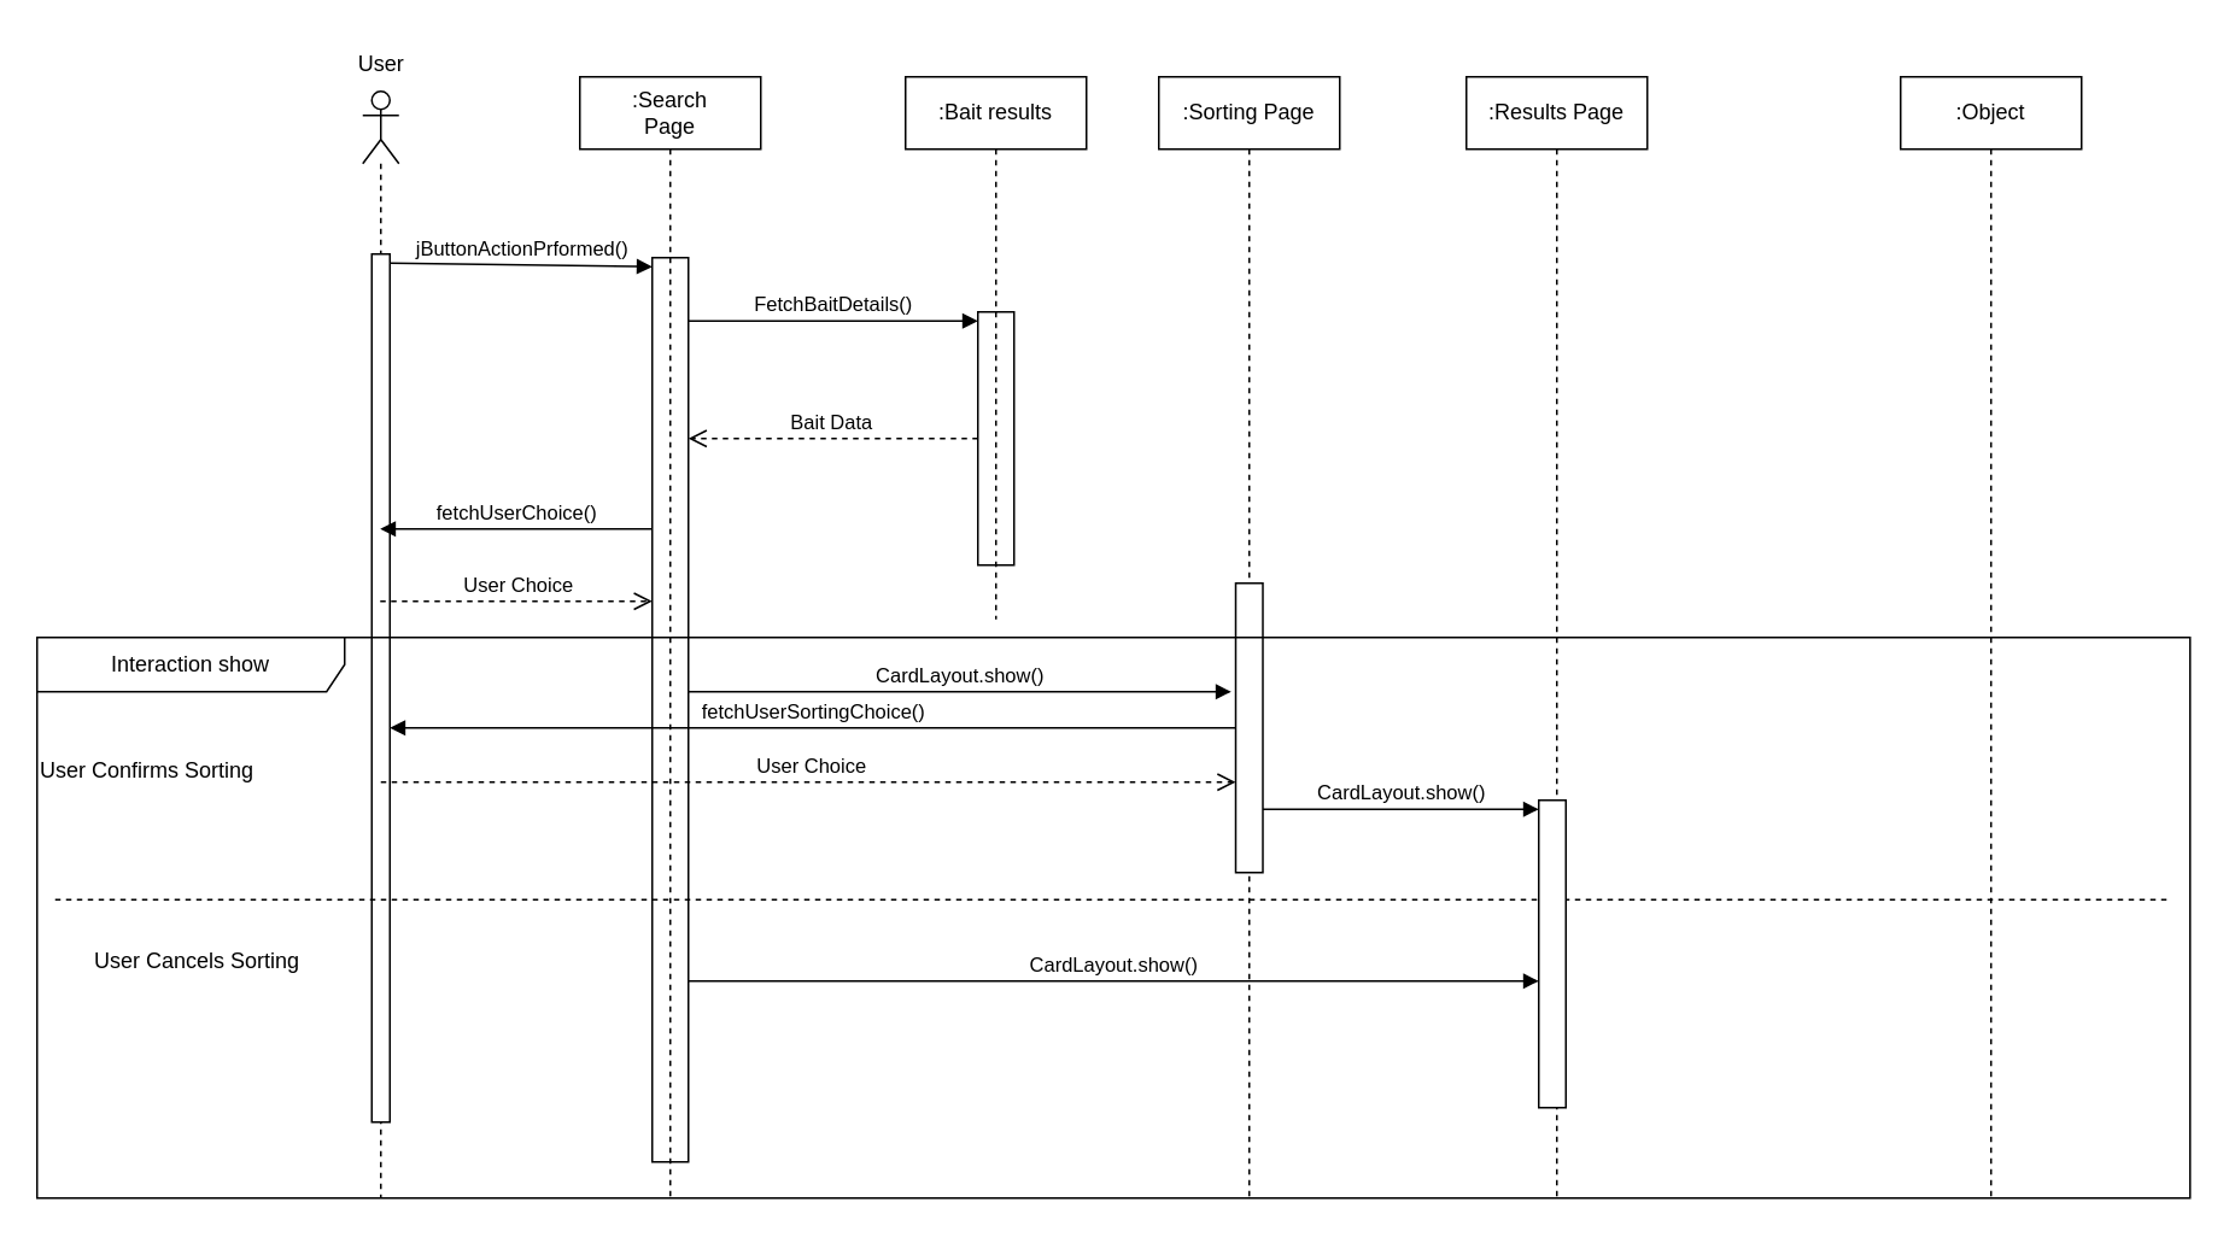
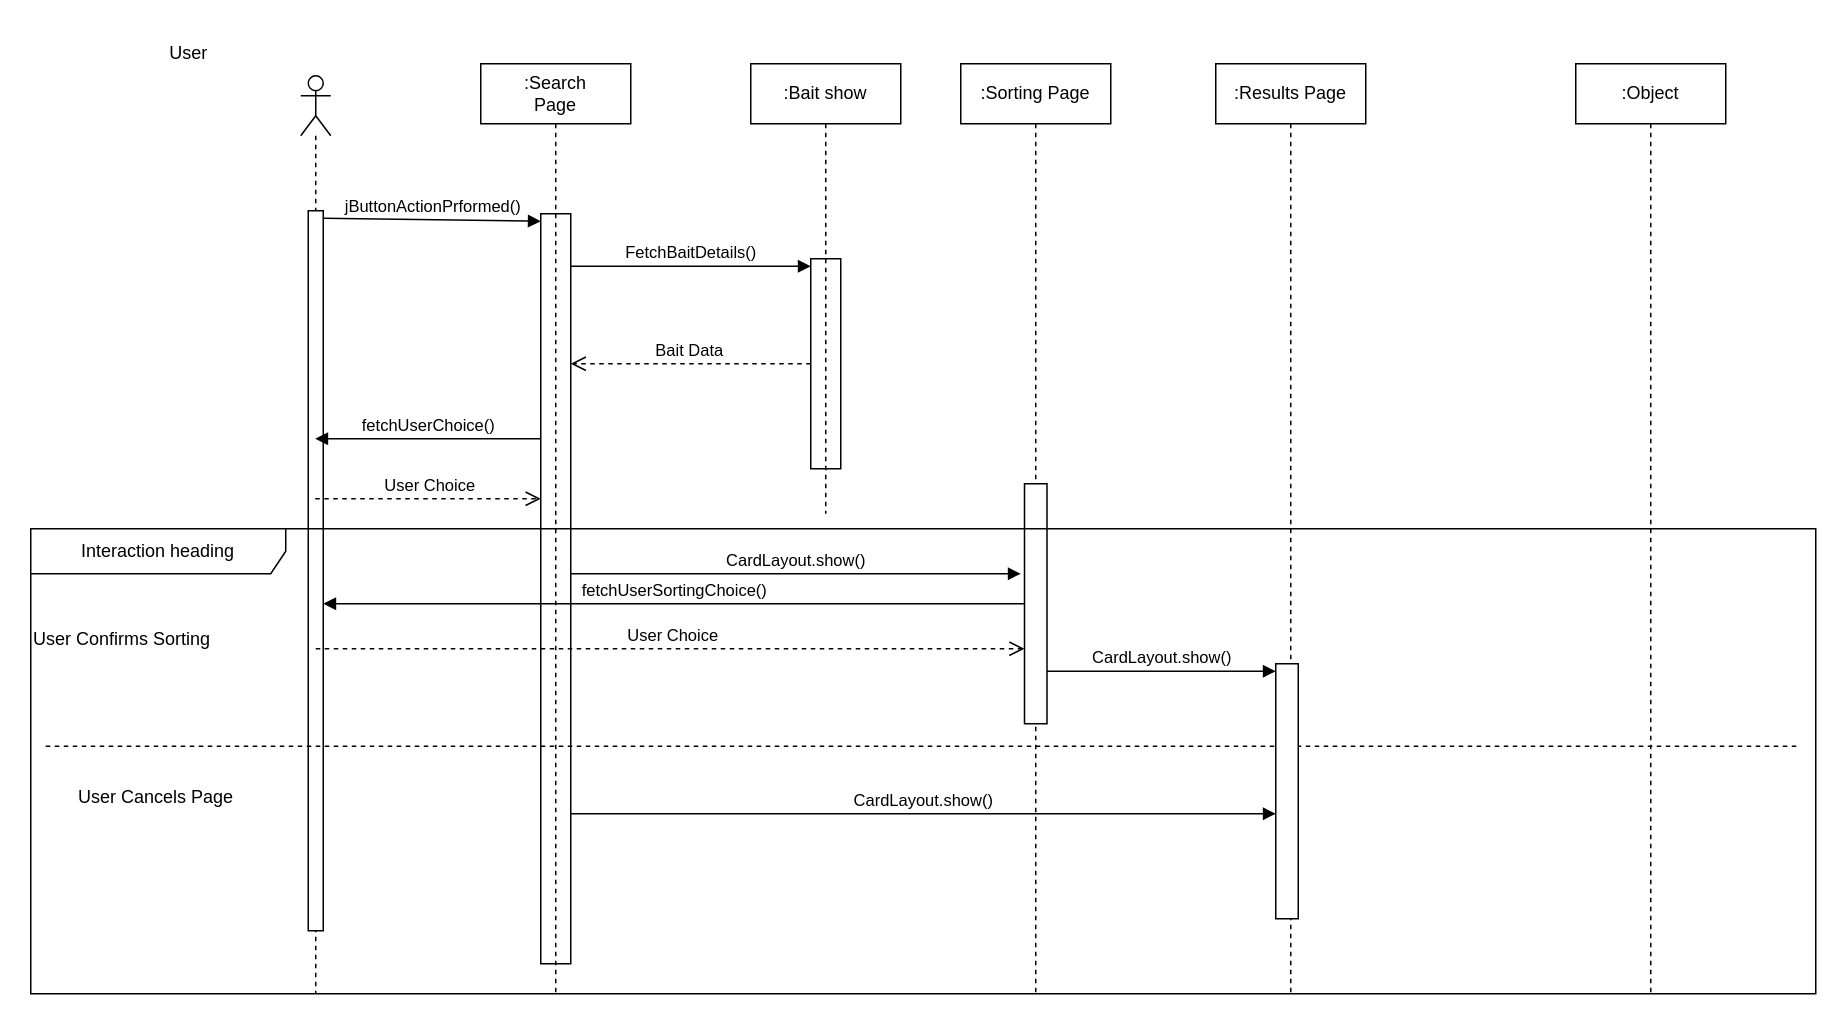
  <mxCell id="0" />
  <mxCell id="1" parent="0" />
  <mxCell id="2" value="" style="shape=umlLifeline;perimeter=lifelinePerimeter;whiteSpace=wrap;html=1;container=1;dropTarget=0;collapsible=0;recursiveResize=0;outlineConnect=0;portConstraint=eastwest;newEdgeStyle={&quot;curved&quot;:0,&quot;rounded&quot;:0};participant=umlActor;" parent="1" vertex="1"><mxGeometry x="200" y="50" width="20" height="612" as="geometry" /></mxCell>
  <mxCell id="3" value="" style="html=1;points=[[0,0,0,0,5],[0,1,0,0,-5],[1,0,0,0,5],[1,1,0,0,-5]];perimeter=orthogonalPerimeter;outlineConnect=0;targetShapes=umlLifeline;portConstraint=eastwest;newEdgeStyle={&quot;curved&quot;:0,&quot;rounded&quot;:0};" parent="2" vertex="1"><mxGeometry x="5" y="90" width="10" height="480" as="geometry" /></mxCell>
- <mxCell id="4" value="User " style="text;html=1;align=center;verticalAlign=middle;resizable=0;points=[];autosize=1;strokeColor=none;fillColor=none;" parent="1" vertex="1"><mxGeometry x="185" y="20" width="50" height="30" as="geometry" /></mxCell>
+ <mxCell id="4" value="User " style="text;html=1;align=center;verticalAlign=middle;resizable=0;points=[];autosize=1;strokeColor=none;fillColor=none;" parent="1" vertex="1"><mxGeometry x="100" y="20" width="50" height="30" as="geometry" /></mxCell>
  <mxCell id="5" value="jButtonActionPrformed()" style="html=1;verticalAlign=bottom;endArrow=block;curved=0;rounded=0;entryX=0;entryY=0;entryDx=0;entryDy=5;entryPerimeter=0;exitX=1;exitY=0;exitDx=0;exitDy=5;exitPerimeter=0;" parent="1" source="3" target="6" edge="1"><mxGeometry width="80" relative="1" as="geometry"><mxPoint x="230" y="142" as="sourcePoint" /><mxPoint x="351" y="144" as="targetPoint" /></mxGeometry></mxCell>
  <mxCell id="6" value="" style="html=1;points=[[0,0,0,0,5],[0,1,0,0,-5],[1,0,0,0,5],[1,1,0,0,-5]];perimeter=orthogonalPerimeter;outlineConnect=0;targetShapes=umlLifeline;portConstraint=eastwest;newEdgeStyle={&quot;curved&quot;:0,&quot;rounded&quot;:0};" parent="1" vertex="1"><mxGeometry x="360" y="142" width="20" height="500" as="geometry" /></mxCell>
  <mxCell id="7" value="" style="html=1;points=[[0,0,0,0,5],[0,1,0,0,-5],[1,0,0,0,5],[1,1,0,0,-5]];perimeter=orthogonalPerimeter;outlineConnect=0;targetShapes=umlLifeline;portConstraint=eastwest;newEdgeStyle={&quot;curved&quot;:0,&quot;rounded&quot;:0};" parent="1" vertex="1"><mxGeometry x="540" y="172" width="20" height="140" as="geometry" /></mxCell>
  <mxCell id="8" value="FetchBaitDetails()" style="html=1;verticalAlign=bottom;endArrow=block;curved=0;rounded=0;entryX=0;entryY=0;entryDx=0;entryDy=5;entryPerimeter=0;" parent="1" source="6" target="7" edge="1"><mxGeometry width="80" relative="1" as="geometry"><mxPoint x="380" y="192" as="sourcePoint" /><mxPoint x="525" y="192" as="targetPoint" /><mxPoint as="offset" /></mxGeometry></mxCell>
  <mxCell id="9" value="Bait Data" style="html=1;verticalAlign=bottom;endArrow=open;dashed=1;endSize=8;curved=0;rounded=0;" parent="1" source="7" target="6" edge="1"><mxGeometry x="0.007" relative="1" as="geometry"><mxPoint x="480" y="252" as="sourcePoint" /><mxPoint x="330" y="252" as="targetPoint" /><mxPoint as="offset" /></mxGeometry></mxCell>
  <mxCell id="10" value="fetchUserChoice()" style="html=1;verticalAlign=bottom;endArrow=block;curved=0;rounded=0;" parent="1" edge="1"><mxGeometry width="80" relative="1" as="geometry"><mxPoint x="360" y="292" as="sourcePoint" /><mxPoint x="209.667" y="292" as="targetPoint" /><mxPoint as="offset" /></mxGeometry></mxCell>
  <mxCell id="11" value="User Choice" style="html=1;verticalAlign=bottom;endArrow=open;dashed=1;endSize=8;curved=0;rounded=0;" parent="1" edge="1"><mxGeometry x="0.007" relative="1" as="geometry"><mxPoint x="209.667" y="332" as="sourcePoint" /><mxPoint x="360" y="332" as="targetPoint" /><mxPoint as="offset" /></mxGeometry></mxCell>
  <mxCell id="12" value="CardLayout.show()" style="html=1;verticalAlign=bottom;endArrow=block;curved=0;rounded=0;" parent="1" edge="1"><mxGeometry width="80" relative="1" as="geometry"><mxPoint x="380" y="382" as="sourcePoint" /><mxPoint x="680" y="382" as="targetPoint" /><mxPoint as="offset" /></mxGeometry></mxCell>
  <mxCell id="13" value=":Object" style="shape=umlLifeline;perimeter=lifelinePerimeter;whiteSpace=wrap;html=1;container=1;dropTarget=0;collapsible=0;recursiveResize=0;outlineConnect=0;portConstraint=eastwest;newEdgeStyle={&quot;curved&quot;:0,&quot;rounded&quot;:0};" parent="1" vertex="1"><mxGeometry x="1050" y="42" width="100" height="620" as="geometry" /></mxCell>
  <mxCell id="14" value=":Results Page" style="shape=umlLifeline;perimeter=lifelinePerimeter;whiteSpace=wrap;html=1;container=1;dropTarget=0;collapsible=0;recursiveResize=0;outlineConnect=0;portConstraint=eastwest;newEdgeStyle={&quot;curved&quot;:0,&quot;rounded&quot;:0};" parent="1" vertex="1"><mxGeometry x="810" y="42" width="100" height="620" as="geometry" /></mxCell>
  <mxCell id="15" value=":Sorting Page" style="shape=umlLifeline;perimeter=lifelinePerimeter;whiteSpace=wrap;html=1;container=1;dropTarget=0;collapsible=0;recursiveResize=0;outlineConnect=0;portConstraint=eastwest;newEdgeStyle={&quot;curved&quot;:0,&quot;rounded&quot;:0};" parent="1" vertex="1"><mxGeometry x="640" y="42" width="100" height="620" as="geometry" /></mxCell>
  <mxCell id="16" value="" style="html=1;points=[[0,0,0,0,5],[0,1,0,0,-5],[1,0,0,0,5],[1,1,0,0,-5]];perimeter=orthogonalPerimeter;outlineConnect=0;targetShapes=umlLifeline;portConstraint=eastwest;newEdgeStyle={&quot;curved&quot;:0,&quot;rounded&quot;:0};" parent="15" vertex="1"><mxGeometry x="42.5" y="280" width="15" height="160" as="geometry" /></mxCell>
- <mxCell id="17" value=":Bait results" style="shape=umlLifeline;perimeter=lifelinePerimeter;whiteSpace=wrap;html=1;container=1;dropTarget=0;collapsible=0;recursiveResize=0;outlineConnect=0;portConstraint=eastwest;newEdgeStyle={&quot;curved&quot;:0,&quot;rounded&quot;:0};" parent="1" vertex="1"><mxGeometry x="500" y="42" width="100" height="300" as="geometry" /></mxCell>
+ <mxCell id="17" value=":Bait show" style="shape=umlLifeline;perimeter=lifelinePerimeter;whiteSpace=wrap;html=1;container=1;dropTarget=0;collapsible=0;recursiveResize=0;outlineConnect=0;portConstraint=eastwest;newEdgeStyle={&quot;curved&quot;:0,&quot;rounded&quot;:0};" parent="1" vertex="1"><mxGeometry x="500" y="42" width="100" height="300" as="geometry" /></mxCell>
  <mxCell id="18" value="&lt;div&gt;:Search&lt;/div&gt;&lt;div&gt;Page&lt;/div&gt;" style="shape=umlLifeline;perimeter=lifelinePerimeter;whiteSpace=wrap;html=1;container=1;dropTarget=0;collapsible=0;recursiveResize=0;outlineConnect=0;portConstraint=eastwest;newEdgeStyle={&quot;curved&quot;:0,&quot;rounded&quot;:0};" parent="1" vertex="1"><mxGeometry x="320" y="42" width="100" height="620" as="geometry" /></mxCell>
- <mxCell id="19" value="Interaction show" style="shape=umlFrame;whiteSpace=wrap;html=1;pointerEvents=0;recursiveResize=0;container=1;collapsible=0;width=170;" vertex="1" parent="1"><mxGeometry x="20" y="352" width="1190" height="310" as="geometry" /></mxCell>
+ <mxCell id="19" value="Interaction heading" style="shape=umlFrame;whiteSpace=wrap;html=1;pointerEvents=0;recursiveResize=0;container=1;collapsible=0;width=170;" vertex="1" parent="1"><mxGeometry x="20" y="352" width="1190" height="310" as="geometry" /></mxCell>
  <mxCell id="20" value="&lt;div&gt;User Confirms Sorting&lt;/div&gt;" style="text;html=1;" vertex="1" parent="19"><mxGeometry width="100" height="20" relative="1" as="geometry"><mxPoint y="60" as="offset" /></mxGeometry></mxCell>
- <mxCell id="21" value="User Cancels Sorting" style="line;strokeWidth=1;dashed=1;labelPosition=center;verticalLabelPosition=bottom;align=left;verticalAlign=top;spacingLeft=20;spacingTop=15;html=1;whiteSpace=wrap;" vertex="1" parent="19"><mxGeometry x="10" y="140" width="1170" height="10" as="geometry" /></mxCell>
+ <mxCell id="21" value="User Cancels Page" style="line;strokeWidth=1;dashed=1;labelPosition=center;verticalLabelPosition=bottom;align=left;verticalAlign=top;spacingLeft=20;spacingTop=15;html=1;whiteSpace=wrap;" vertex="1" parent="19"><mxGeometry x="10" y="140" width="1170" height="10" as="geometry" /></mxCell>
  <mxCell id="22" value="fetchUserSortingChoice()" style="html=1;verticalAlign=bottom;endArrow=block;curved=0;rounded=0;" edge="1" parent="19"><mxGeometry width="80" relative="1" as="geometry"><mxPoint x="662.5" y="50" as="sourcePoint" /><mxPoint x="195" y="50" as="targetPoint" /><mxPoint as="offset" /></mxGeometry></mxCell>
  <mxCell id="23" value="User Choice" style="html=1;verticalAlign=bottom;endArrow=open;dashed=1;endSize=8;curved=0;rounded=0;" edge="1" parent="19"><mxGeometry x="0.007" relative="1" as="geometry"><mxPoint x="189.997" y="80" as="sourcePoint" /><mxPoint x="662.5" y="80" as="targetPoint" /><mxPoint as="offset" /></mxGeometry></mxCell>
  <mxCell id="24" value="" style="html=1;points=[[0,0,0,0,5],[0,1,0,0,-5],[1,0,0,0,5],[1,1,0,0,-5]];perimeter=orthogonalPerimeter;outlineConnect=0;targetShapes=umlLifeline;portConstraint=eastwest;newEdgeStyle={&quot;curved&quot;:0,&quot;rounded&quot;:0};" vertex="1" parent="19"><mxGeometry x="830" y="90" width="15" height="170" as="geometry" /></mxCell>
  <mxCell id="25" value="CardLayout.show()" style="html=1;verticalAlign=bottom;endArrow=block;curved=0;rounded=0;" edge="1" parent="19" target="24"><mxGeometry width="80" relative="1" as="geometry"><mxPoint x="360" y="190" as="sourcePoint" /><mxPoint x="660" y="190" as="targetPoint" /><mxPoint as="offset" /></mxGeometry></mxCell>
  <mxCell id="26" value="CardLayout.show()" style="html=1;verticalAlign=bottom;endArrow=block;curved=0;rounded=0;entryX=0;entryY=0;entryDx=0;entryDy=5;entryPerimeter=0;" edge="1" parent="1" source="16" target="24"><mxGeometry width="80" relative="1" as="geometry"><mxPoint x="690" y="392" as="sourcePoint" /><mxPoint x="890" y="392" as="targetPoint" /><mxPoint as="offset" /></mxGeometry></mxCell>
